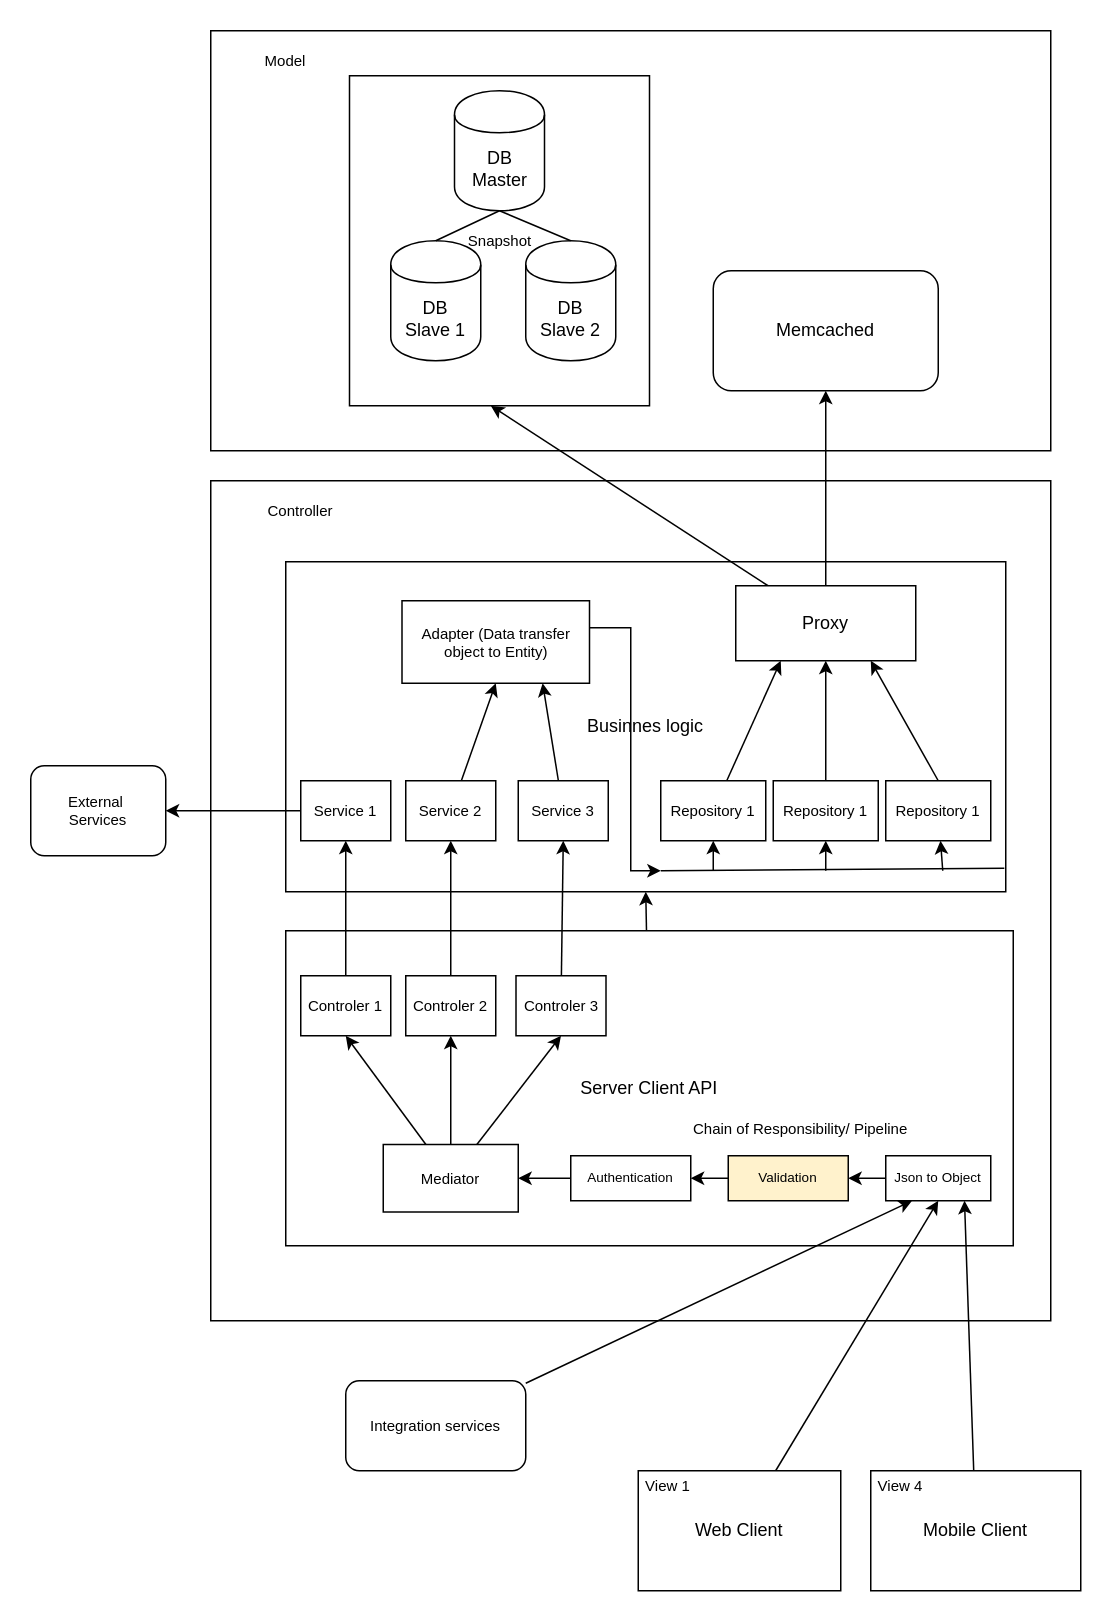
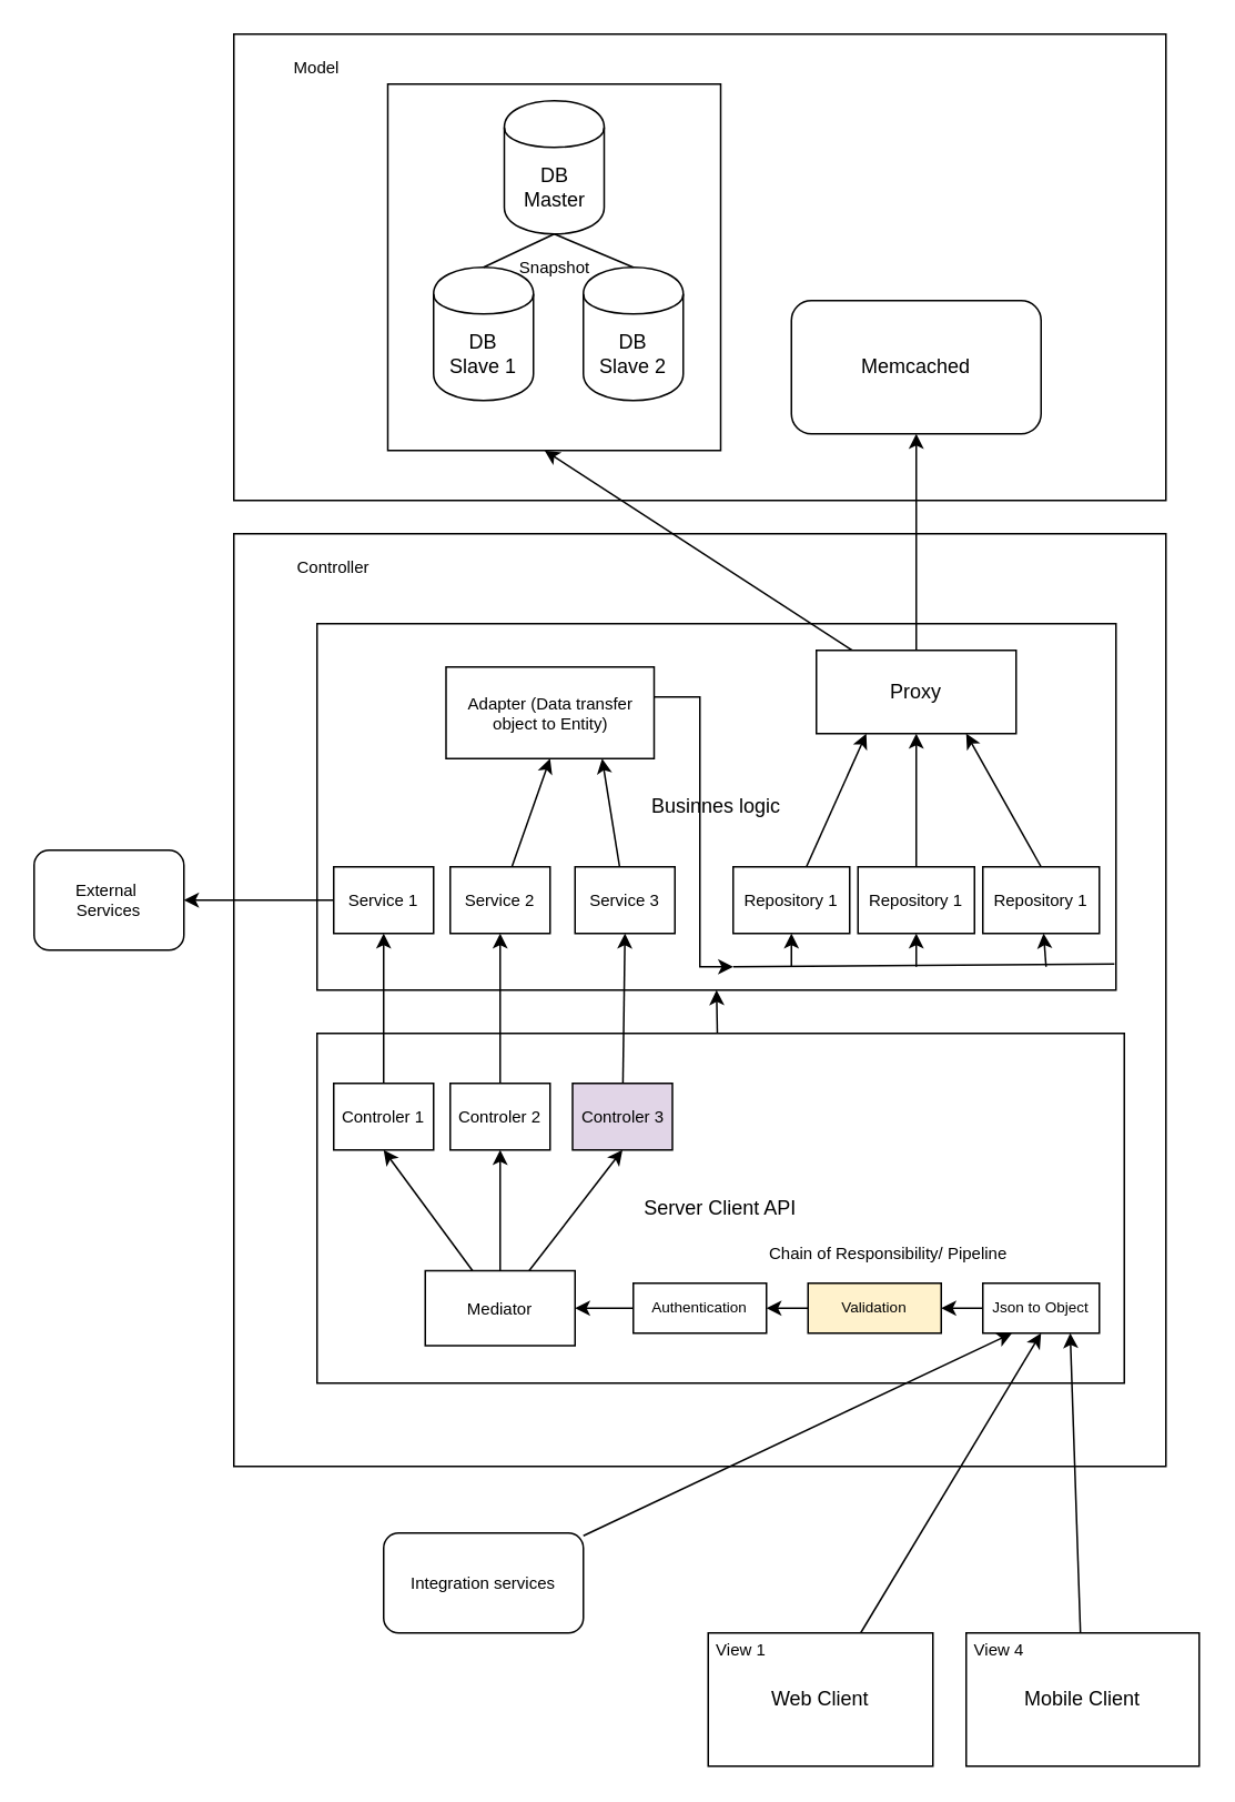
  <mxCell id="0" />
  <mxCell id="1" parent="0" />
  <mxCell id="2" value="" style="rounded=0;whiteSpace=wrap;html=1;fontSize=10;" vertex="1" parent="1"><mxGeometry x="370" y="755" width="300" height="65" as="geometry" /></mxCell>
  <mxCell id="3" value="" style="rounded=0;whiteSpace=wrap;html=1;fontSize=10;" vertex="1" parent="1"><mxGeometry x="140" y="20" width="560" height="280" as="geometry" /></mxCell>
  <mxCell id="4" value="" style="rounded=0;whiteSpace=wrap;html=1;" vertex="1" parent="1"><mxGeometry x="232.5" y="50" width="200" height="220" as="geometry" /></mxCell>
  <mxCell id="5" value="DB&lt;br&gt;Master" style="shape=cylinder;whiteSpace=wrap;html=1;boundedLbl=1;backgroundOutline=1;" vertex="1" parent="1"><mxGeometry x="302.5" y="60" width="60" height="80" as="geometry" /></mxCell>
  <mxCell id="6" value="DB&lt;br&gt;Slave 1" style="shape=cylinder;whiteSpace=wrap;html=1;boundedLbl=1;backgroundOutline=1;" vertex="1" parent="1"><mxGeometry x="260" y="160" width="60" height="80" as="geometry" /></mxCell>
  <mxCell id="7" value="DB&lt;br&gt;Slave 2" style="shape=cylinder;whiteSpace=wrap;html=1;boundedLbl=1;backgroundOutline=1;" vertex="1" parent="1"><mxGeometry x="350" y="160" width="60" height="80" as="geometry" /></mxCell>
  <mxCell id="8" value="" style="endArrow=none;html=1;exitX=0.5;exitY=0;exitDx=0;exitDy=0;entryX=0.5;entryY=1;entryDx=0;entryDy=0;" edge="1" parent="1" source="6" target="5"><mxGeometry width="50" height="50" relative="1" as="geometry"><mxPoint x="260" y="160" as="sourcePoint" /><mxPoint x="310" y="110" as="targetPoint" /></mxGeometry></mxCell>
  <mxCell id="9" value="" style="endArrow=none;html=1;entryX=0.5;entryY=0;entryDx=0;entryDy=0;exitX=0.5;exitY=1;exitDx=0;exitDy=0;" edge="1" parent="1" source="5" target="7"><mxGeometry width="50" height="50" relative="1" as="geometry"><mxPoint x="340" y="130" as="sourcePoint" /><mxPoint x="390" y="80" as="targetPoint" /></mxGeometry></mxCell>
  <mxCell id="10" value="" style="rounded=0;whiteSpace=wrap;html=1;" vertex="1" parent="1"><mxGeometry x="140" y="320" width="560" height="560" as="geometry" /></mxCell>
  <mxCell id="11" value="Businnes logic" style="rounded=0;whiteSpace=wrap;html=1;" vertex="1" parent="1"><mxGeometry x="190" y="374" width="480" height="220" as="geometry" /></mxCell>
  <mxCell id="12" value="Memcached" style="rounded=1;whiteSpace=wrap;html=1;" vertex="1" parent="1"><mxGeometry x="475" y="180" width="150" height="80" as="geometry" /></mxCell>
  <mxCell id="13" style="rounded=0;orthogonalLoop=1;jettySize=auto;html=1;entryX=0.5;entryY=1;entryDx=0;entryDy=0;" edge="1" parent="1" source="14" target="11"><mxGeometry relative="1" as="geometry" /></mxCell>
  <mxCell id="14" value="Server Client API" style="rounded=0;whiteSpace=wrap;html=1;" vertex="1" parent="1"><mxGeometry x="190" y="620" width="485" height="210" as="geometry" /></mxCell>
  <mxCell id="15" style="edgeStyle=none;rounded=0;orthogonalLoop=1;jettySize=auto;html=1;entryX=0.75;entryY=1;entryDx=0;entryDy=0;fontSize=10;" edge="1" parent="1" source="16" target="23"><mxGeometry relative="1" as="geometry" /></mxCell>
  <mxCell id="16" value="Mobile Client" style="rounded=0;whiteSpace=wrap;html=1;" vertex="1" parent="1"><mxGeometry x="580" y="980" width="140" height="80" as="geometry" /></mxCell>
  <mxCell id="17" style="edgeStyle=none;rounded=0;orthogonalLoop=1;jettySize=auto;html=1;entryX=0.5;entryY=1;entryDx=0;entryDy=0;fontSize=10;" edge="1" parent="1" source="18" target="23"><mxGeometry relative="1" as="geometry" /></mxCell>
  <mxCell id="18" value="Web Client" style="rounded=0;whiteSpace=wrap;html=1;" vertex="1" parent="1"><mxGeometry x="425" y="980" width="135" height="80" as="geometry" /></mxCell>
  <mxCell id="19" style="edgeStyle=none;rounded=0;orthogonalLoop=1;jettySize=auto;html=1;entryX=0.471;entryY=1;entryDx=0;entryDy=0;entryPerimeter=0;" edge="1" parent="1" source="21" target="4"><mxGeometry relative="1" as="geometry" /></mxCell>
  <mxCell id="20" style="edgeStyle=none;rounded=0;orthogonalLoop=1;jettySize=auto;html=1;entryX=0.5;entryY=1;entryDx=0;entryDy=0;" edge="1" parent="1" source="21" target="12"><mxGeometry relative="1" as="geometry" /></mxCell>
  <mxCell id="21" value="Proxy" style="rounded=0;whiteSpace=wrap;html=1;" vertex="1" parent="1"><mxGeometry x="490" y="390" width="120" height="50" as="geometry" /></mxCell>
  <mxCell id="22" style="rounded=0;orthogonalLoop=1;jettySize=auto;html=1;entryX=1;entryY=0.5;entryDx=0;entryDy=0;fontSize=9;" edge="1" parent="1" source="23" target="25"><mxGeometry relative="1" as="geometry" /></mxCell>
  <mxCell id="23" value="Json to Object" style="rounded=0;whiteSpace=wrap;html=1;fontSize=9;" vertex="1" parent="1"><mxGeometry x="590" y="770" width="70" height="30" as="geometry" /></mxCell>
  <mxCell id="24" style="edgeStyle=none;rounded=0;orthogonalLoop=1;jettySize=auto;html=1;entryX=1;entryY=0.5;entryDx=0;entryDy=0;fontSize=9;" edge="1" parent="1" source="25" target="27"><mxGeometry relative="1" as="geometry" /></mxCell>
  <mxCell id="25" value="Validation" style="rounded=0;whiteSpace=wrap;html=1;fontSize=9;fillColor=#fff2cc;" vertex="1" parent="1"><mxGeometry x="485" y="770" width="80" height="30" as="geometry" /></mxCell>
  <mxCell id="26" style="edgeStyle=none;rounded=0;orthogonalLoop=1;jettySize=auto;html=1;fontSize=10;" edge="1" parent="1" source="27" target="38"><mxGeometry relative="1" as="geometry" /></mxCell>
  <mxCell id="27" value="Authentication" style="rounded=0;whiteSpace=wrap;html=1;fontSize=9;" vertex="1" parent="1"><mxGeometry x="380" y="770" width="80" height="30" as="geometry" /></mxCell>
  <mxCell id="28" style="edgeStyle=none;rounded=0;orthogonalLoop=1;jettySize=auto;html=1;entryX=0.5;entryY=1;entryDx=0;entryDy=0;fontSize=10;" edge="1" parent="1" source="29" target="40"><mxGeometry relative="1" as="geometry" /></mxCell>
  <mxCell id="29" value="&lt;font style=&quot;font-size: 10px&quot;&gt;Controler 1&lt;/font&gt;" style="rounded=0;whiteSpace=wrap;html=1;fontSize=9;" vertex="1" parent="1"><mxGeometry x="200" y="650" width="60" height="40" as="geometry" /></mxCell>
  <mxCell id="30" style="edgeStyle=none;rounded=0;orthogonalLoop=1;jettySize=auto;html=1;entryX=0.5;entryY=1;entryDx=0;entryDy=0;fontSize=10;" edge="1" parent="1" source="31" target="42"><mxGeometry relative="1" as="geometry" /></mxCell>
  <mxCell id="31" value="&lt;font style=&quot;font-size: 10px&quot;&gt;Controler 2&lt;/font&gt;" style="rounded=0;whiteSpace=wrap;html=1;fontSize=9;" vertex="1" parent="1"><mxGeometry x="270" y="650" width="60" height="40" as="geometry" /></mxCell>
  <mxCell id="32" style="edgeStyle=none;rounded=0;orthogonalLoop=1;jettySize=auto;html=1;entryX=0.5;entryY=1;entryDx=0;entryDy=0;fontSize=10;" edge="1" parent="1" source="33" target="44"><mxGeometry relative="1" as="geometry" /></mxCell>
- <mxCell id="33" value="&lt;font style=&quot;font-size: 10px&quot;&gt;Controler 3&lt;/font&gt;" style="rounded=0;whiteSpace=wrap;html=1;fontSize=9;" vertex="1" parent="1"><mxGeometry x="343.5" y="650" width="60" height="40" as="geometry" /></mxCell>
+ <mxCell id="33" value="&lt;font style=&quot;font-size: 10px&quot;&gt;Controler 3&lt;/font&gt;" style="rounded=0;whiteSpace=wrap;html=1;fontSize=9;fillColor=#e1d5e7;" vertex="1" parent="1"><mxGeometry x="343.5" y="650" width="60" height="40" as="geometry" /></mxCell>
  <mxCell id="34" value="Chain of Responsibility/ Pipeline" style="text;html=1;fontSize=10;" vertex="1" parent="1"><mxGeometry x="460" y="740" width="140" height="30" as="geometry" /></mxCell>
  <mxCell id="35" style="edgeStyle=none;rounded=0;orthogonalLoop=1;jettySize=auto;html=1;entryX=0.5;entryY=1;entryDx=0;entryDy=0;fontSize=10;" edge="1" parent="1" source="38" target="31"><mxGeometry relative="1" as="geometry" /></mxCell>
  <mxCell id="36" style="edgeStyle=none;rounded=0;orthogonalLoop=1;jettySize=auto;html=1;entryX=0.5;entryY=1;entryDx=0;entryDy=0;fontSize=10;" edge="1" parent="1" source="38" target="29"><mxGeometry relative="1" as="geometry" /></mxCell>
  <mxCell id="37" style="edgeStyle=none;rounded=0;orthogonalLoop=1;jettySize=auto;html=1;entryX=0.5;entryY=1;entryDx=0;entryDy=0;fontSize=10;" edge="1" parent="1" source="38" target="33"><mxGeometry relative="1" as="geometry" /></mxCell>
  <mxCell id="38" value="Mediator" style="rounded=0;whiteSpace=wrap;html=1;fontSize=10;" vertex="1" parent="1"><mxGeometry x="255" y="762.5" width="90" height="45" as="geometry" /></mxCell>
  <mxCell id="39" style="edgeStyle=none;rounded=0;orthogonalLoop=1;jettySize=auto;html=1;fontSize=10;" edge="1" parent="1" source="40" target="63"><mxGeometry relative="1" as="geometry" /></mxCell>
  <mxCell id="40" value="&lt;font style=&quot;font-size: 10px&quot;&gt;Service 1&lt;/font&gt;" style="rounded=0;whiteSpace=wrap;html=1;fontSize=9;" vertex="1" parent="1"><mxGeometry x="200" y="520" width="60" height="40" as="geometry" /></mxCell>
  <mxCell id="41" style="edgeStyle=none;rounded=0;orthogonalLoop=1;jettySize=auto;html=1;entryX=0.5;entryY=1;entryDx=0;entryDy=0;fontSize=10;" edge="1" parent="1" source="42" target="46"><mxGeometry relative="1" as="geometry" /></mxCell>
  <mxCell id="42" value="&lt;font style=&quot;font-size: 10px&quot;&gt;Service 2&lt;/font&gt;" style="rounded=0;whiteSpace=wrap;html=1;fontSize=9;" vertex="1" parent="1"><mxGeometry x="270" y="520" width="60" height="40" as="geometry" /></mxCell>
  <mxCell id="43" style="edgeStyle=none;rounded=0;orthogonalLoop=1;jettySize=auto;html=1;entryX=0.75;entryY=1;entryDx=0;entryDy=0;fontSize=10;" edge="1" parent="1" source="44" target="46"><mxGeometry relative="1" as="geometry" /></mxCell>
  <mxCell id="44" value="&lt;font style=&quot;font-size: 10px&quot;&gt;Service 3&lt;/font&gt;" style="rounded=0;whiteSpace=wrap;html=1;fontSize=9;" vertex="1" parent="1"><mxGeometry x="345" y="520" width="60" height="40" as="geometry" /></mxCell>
  <mxCell id="45" style="edgeStyle=orthogonalEdgeStyle;rounded=0;orthogonalLoop=1;jettySize=auto;html=1;fontSize=10;" edge="1" parent="1" source="46"><mxGeometry relative="1" as="geometry"><mxPoint x="440" y="580" as="targetPoint" /><Array as="points"><mxPoint x="420" y="418" /><mxPoint x="420" y="580" /></Array></mxGeometry></mxCell>
  <mxCell id="46" value="Adapter (Data transfer object to Entity)" style="rounded=0;whiteSpace=wrap;html=1;fontSize=10;" vertex="1" parent="1"><mxGeometry x="267.5" y="400" width="125" height="55" as="geometry" /></mxCell>
  <mxCell id="47" style="rounded=0;orthogonalLoop=1;jettySize=auto;html=1;entryX=0.25;entryY=1;entryDx=0;entryDy=0;fontSize=10;" edge="1" parent="1" source="48" target="21"><mxGeometry relative="1" as="geometry" /></mxCell>
  <mxCell id="48" value="&lt;font style=&quot;font-size: 10px&quot;&gt;Repository 1&lt;/font&gt;" style="rounded=0;whiteSpace=wrap;html=1;fontSize=9;" vertex="1" parent="1"><mxGeometry x="440" y="520" width="70" height="40" as="geometry" /></mxCell>
  <mxCell id="49" style="edgeStyle=none;rounded=0;orthogonalLoop=1;jettySize=auto;html=1;entryX=0.5;entryY=1;entryDx=0;entryDy=0;fontSize=10;exitX=0.5;exitY=0;exitDx=0;exitDy=0;" edge="1" parent="1" source="51" target="21"><mxGeometry relative="1" as="geometry"><mxPoint x="560" y="520" as="sourcePoint" /></mxGeometry></mxCell>
  <mxCell id="50" style="edgeStyle=none;rounded=0;orthogonalLoop=1;jettySize=auto;html=1;entryX=0.75;entryY=1;entryDx=0;entryDy=0;fontSize=10;exitX=0.5;exitY=0;exitDx=0;exitDy=0;" edge="1" parent="1" source="52" target="21"><mxGeometry relative="1" as="geometry"><mxPoint x="622" y="520" as="sourcePoint" /></mxGeometry></mxCell>
  <mxCell id="51" value="&lt;font style=&quot;font-size: 10px&quot;&gt;Repository 1&lt;/font&gt;" style="rounded=0;whiteSpace=wrap;html=1;fontSize=9;" vertex="1" parent="1"><mxGeometry x="515" y="520" width="70" height="40" as="geometry" /></mxCell>
  <mxCell id="52" value="&lt;font style=&quot;font-size: 10px&quot;&gt;Repository 1&lt;/font&gt;" style="rounded=0;whiteSpace=wrap;html=1;fontSize=9;" vertex="1" parent="1"><mxGeometry x="590" y="520" width="70" height="40" as="geometry" /></mxCell>
  <mxCell id="53" value="" style="endArrow=none;html=1;fontSize=10;entryX=0.998;entryY=0.929;entryDx=0;entryDy=0;entryPerimeter=0;" edge="1" parent="1" target="11"><mxGeometry width="50" height="50" relative="1" as="geometry"><mxPoint x="440" y="580" as="sourcePoint" /><mxPoint x="490" y="530" as="targetPoint" /></mxGeometry></mxCell>
  <mxCell id="54" value="" style="endArrow=classic;html=1;fontSize=10;entryX=0.5;entryY=1;entryDx=0;entryDy=0;" edge="1" parent="1" target="48"><mxGeometry width="50" height="50" relative="1" as="geometry"><mxPoint x="475" y="580" as="sourcePoint" /><mxPoint x="520" y="530" as="targetPoint" /></mxGeometry></mxCell>
  <mxCell id="55" value="" style="endArrow=classic;html=1;fontSize=10;entryX=0.5;entryY=1;entryDx=0;entryDy=0;" edge="1" parent="1" target="51"><mxGeometry width="50" height="50" relative="1" as="geometry"><mxPoint x="550" y="580" as="sourcePoint" /><mxPoint x="485" y="570" as="targetPoint" /></mxGeometry></mxCell>
  <mxCell id="56" value="" style="endArrow=classic;html=1;fontSize=10;" edge="1" parent="1" target="52"><mxGeometry width="50" height="50" relative="1" as="geometry"><mxPoint x="628" y="580" as="sourcePoint" /><mxPoint x="560" y="570" as="targetPoint" /></mxGeometry></mxCell>
  <mxCell id="57" style="edgeStyle=none;rounded=0;orthogonalLoop=1;jettySize=auto;html=1;entryX=0.25;entryY=1;entryDx=0;entryDy=0;fontSize=10;" edge="1" parent="1" source="58" target="23"><mxGeometry relative="1" as="geometry" /></mxCell>
  <mxCell id="58" value="Integration services" style="rounded=1;whiteSpace=wrap;html=1;fontSize=10;" vertex="1" parent="1"><mxGeometry x="230" y="920" width="120" height="60" as="geometry" /></mxCell>
  <mxCell id="59" value="Controller" style="text;html=1;strokeColor=none;fillColor=none;align=center;verticalAlign=middle;whiteSpace=wrap;rounded=0;fontSize=10;" vertex="1" parent="1"><mxGeometry x="155" y="330" width="90" height="20" as="geometry" /></mxCell>
  <mxCell id="60" value="Model" style="text;html=1;strokeColor=none;fillColor=none;align=center;verticalAlign=middle;whiteSpace=wrap;rounded=0;fontSize=10;" vertex="1" parent="1"><mxGeometry x="170" y="30" width="40" height="20" as="geometry" /></mxCell>
  <mxCell id="61" value="View 1" style="text;html=1;strokeColor=none;fillColor=none;align=center;verticalAlign=middle;whiteSpace=wrap;rounded=0;fontSize=10;" vertex="1" parent="1"><mxGeometry x="425" y="980" width="40" height="20" as="geometry" /></mxCell>
  <mxCell id="62" value="View 4" style="text;html=1;strokeColor=none;fillColor=none;align=center;verticalAlign=middle;whiteSpace=wrap;rounded=0;fontSize=10;" vertex="1" parent="1"><mxGeometry x="580" y="980" width="40" height="20" as="geometry" /></mxCell>
  <mxCell id="63" value="External&amp;nbsp;&lt;br&gt;Services" style="rounded=1;whiteSpace=wrap;html=1;fontSize=10;" vertex="1" parent="1"><mxGeometry x="20" y="510" width="90" height="60" as="geometry" /></mxCell>
  <mxCell id="64" value="Snapshot" style="text;html=1;strokeColor=none;fillColor=none;align=center;verticalAlign=middle;whiteSpace=wrap;rounded=0;fontSize=10;" vertex="1" parent="1"><mxGeometry x="312.5" y="150" width="40" height="20" as="geometry" /></mxCell>
